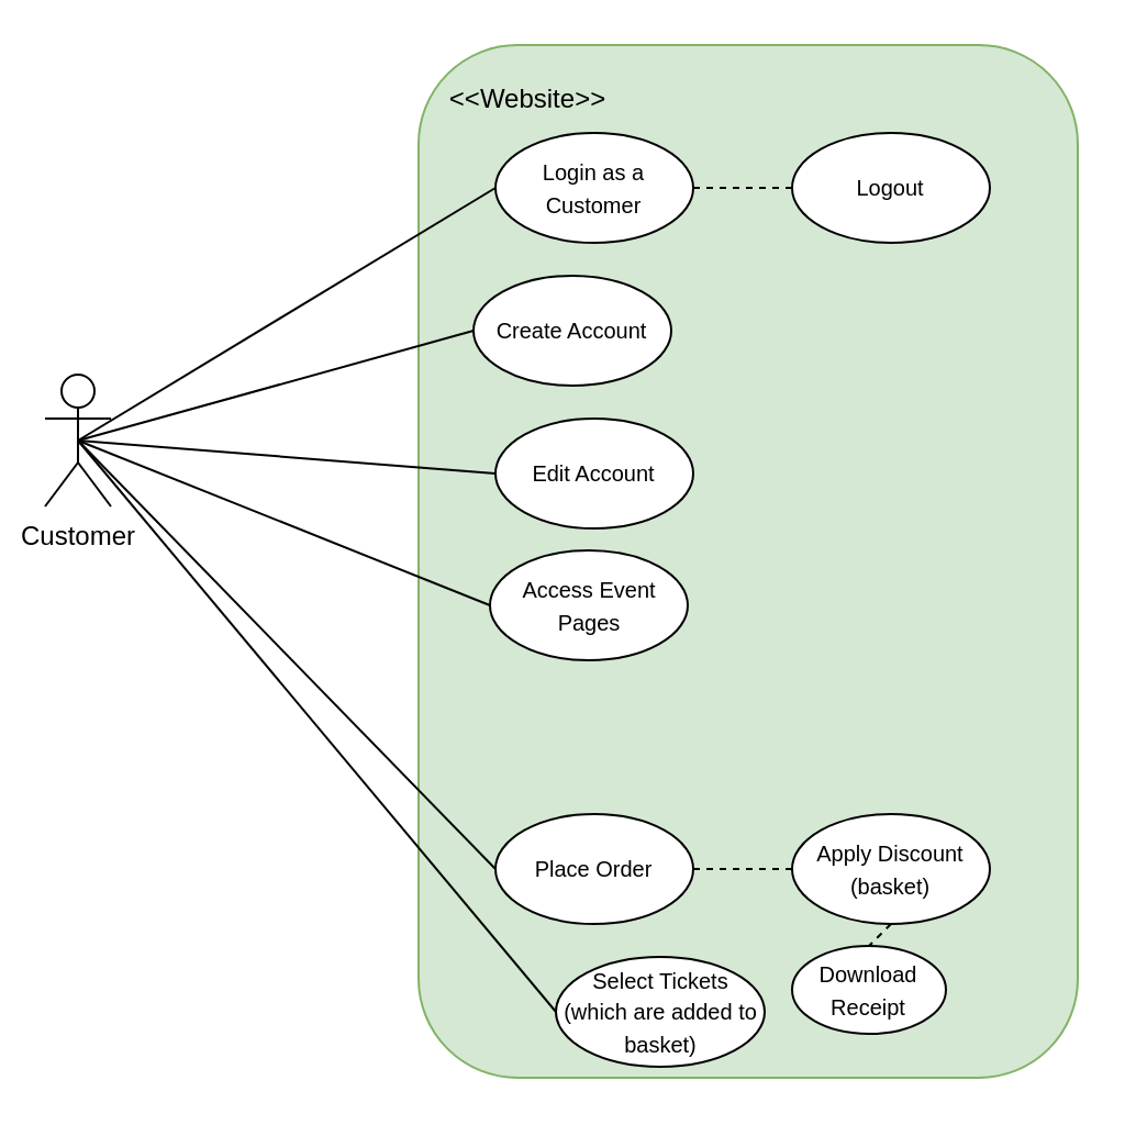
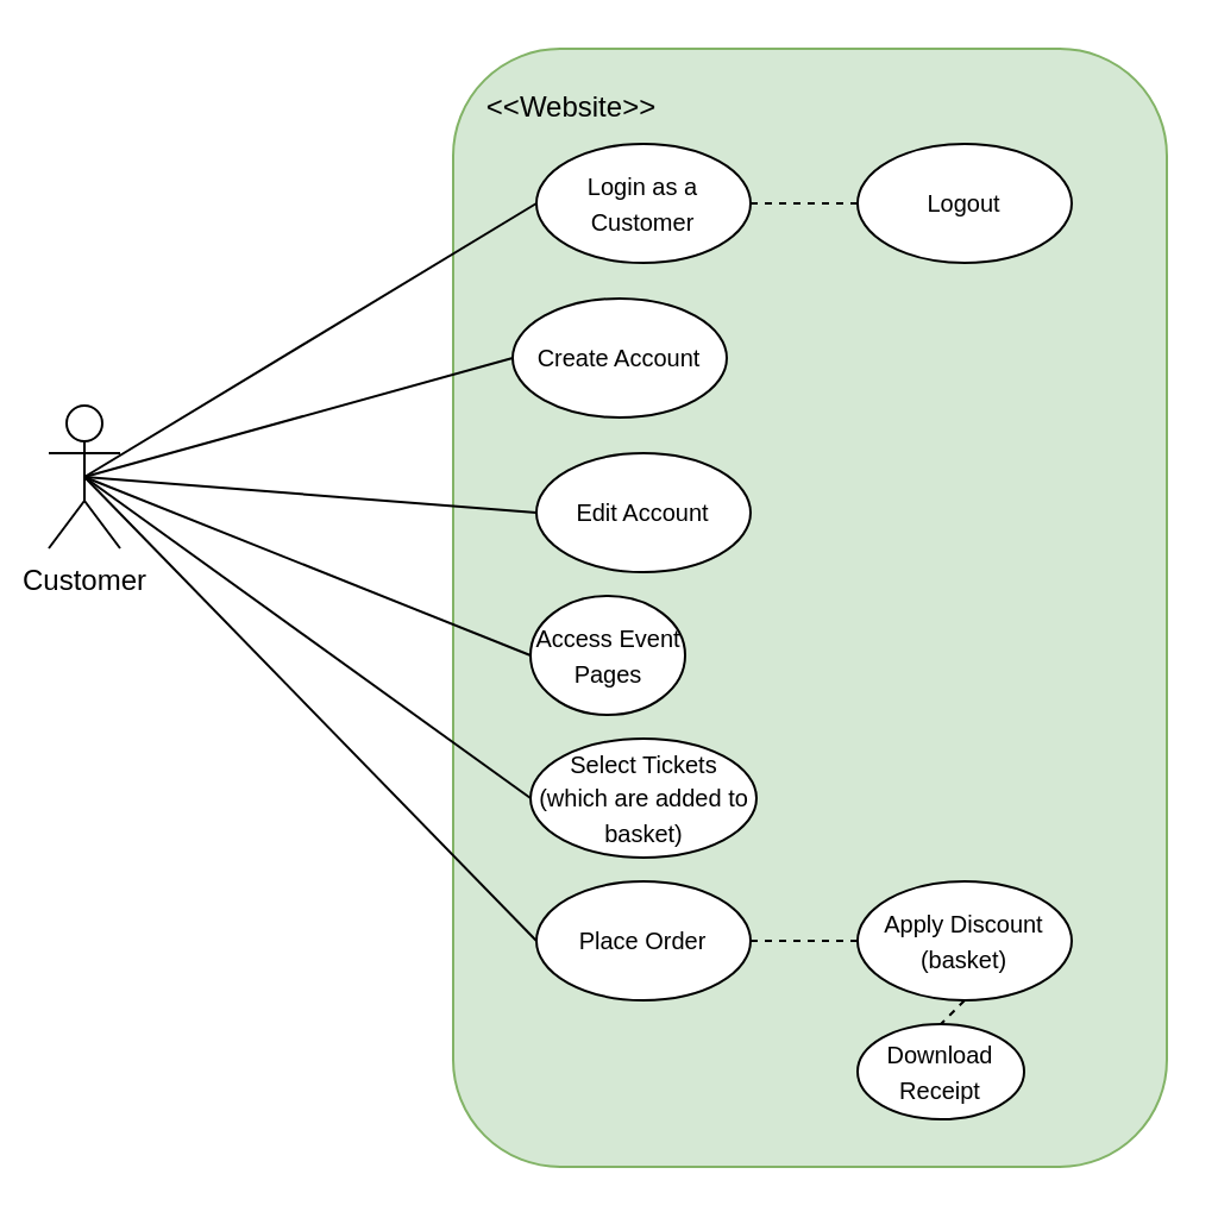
  <mxCell id="0" />
  <mxCell id="1" parent="0" />
  <mxCell id="2" value="Customer" style="shape=umlActor;verticalLabelPosition=bottom;verticalAlign=top;html=1;" vertex="1" parent="1"><mxGeometry x="20" y="170" width="30" height="60" as="geometry" /></mxCell>
  <mxCell id="3" value="" style="rounded=1;whiteSpace=wrap;html=1;fillColor=#d5e8d4;strokeColor=#82b366;" vertex="1" parent="1"><mxGeometry x="190" y="20" width="300" height="470" as="geometry" /></mxCell>
  <mxCell id="4" value="&lt;font style=&quot;font-size: 10px;&quot;&gt;Login as a Customer&lt;/font&gt;" style="ellipse;whiteSpace=wrap;html=1;" vertex="1" parent="1"><mxGeometry x="225" y="60" width="90" height="50" as="geometry" /></mxCell>
  <mxCell id="5" value="" style="endArrow=none;html=1;rounded=0;exitX=0.5;exitY=0.5;exitDx=0;exitDy=0;exitPerimeter=0;entryX=0;entryY=0.5;entryDx=0;entryDy=0;" edge="1" parent="1" source="2" target="4"><mxGeometry width="50" height="50" relative="1" as="geometry"><mxPoint x="210" y="240" as="sourcePoint" /><mxPoint x="260" y="190" as="targetPoint" /></mxGeometry></mxCell>
  <mxCell id="6" value="&amp;lt;&amp;lt;Website&amp;gt;&amp;gt;" style="text;html=1;strokeColor=none;fillColor=none;align=center;verticalAlign=middle;whiteSpace=wrap;rounded=0;" vertex="1" parent="1"><mxGeometry x="210" y="30" width="60" height="30" as="geometry" /></mxCell>
- <mxCell id="7" value="&lt;font style=&quot;font-size: 10px;&quot;&gt;Access Event Pages&lt;/font&gt;" style="ellipse;whiteSpace=wrap;html=1;" vertex="1" parent="1"><mxGeometry x="222.5" y="250" width="90" height="50" as="geometry" /></mxCell>
- <mxCell id="8" value="&lt;font style=&quot;font-size: 10px;&quot;&gt;Select Tickets (which are added to basket)&lt;/font&gt;" style="ellipse;whiteSpace=wrap;html=1;" vertex="1" parent="1"><mxGeometry x="252.5" y="435" width="95" height="50" as="geometry" /></mxCell>
+ <mxCell id="7" value="&lt;font style=&quot;font-size: 10px;&quot;&gt;Access Event Pages&lt;/font&gt;" style="ellipse;whiteSpace=wrap;html=1;" vertex="1" parent="1"><mxGeometry x="222.5" y="250" width="65" height="50" as="geometry" /></mxCell>
+ <mxCell id="8" value="&lt;font style=&quot;font-size: 10px;&quot;&gt;Select Tickets (which are added to basket)&lt;/font&gt;" style="ellipse;whiteSpace=wrap;html=1;" vertex="1" parent="1"><mxGeometry x="222.5" y="310" width="95" height="50" as="geometry" /></mxCell>
  <mxCell id="9" value="&lt;font style=&quot;font-size: 10px;&quot;&gt;Logout&lt;/font&gt;" style="ellipse;whiteSpace=wrap;html=1;" vertex="1" parent="1"><mxGeometry x="360" y="60" width="90" height="50" as="geometry" /></mxCell>
  <mxCell id="10" value="&lt;font style=&quot;font-size: 10px;&quot;&gt;Download Receipt&lt;/font&gt;" style="ellipse;whiteSpace=wrap;html=1;" vertex="1" parent="1"><mxGeometry x="360" y="430" width="70" height="40" as="geometry" /></mxCell>
  <mxCell id="11" value="&lt;font style=&quot;font-size: 10px;&quot;&gt;Place Order&lt;/font&gt;" style="ellipse;whiteSpace=wrap;html=1;" vertex="1" parent="1"><mxGeometry x="225" y="370" width="90" height="50" as="geometry" /></mxCell>
  <mxCell id="12" value="" style="endArrow=none;html=1;rounded=0;exitX=0.5;exitY=0.5;exitDx=0;exitDy=0;exitPerimeter=0;entryX=0;entryY=0.5;entryDx=0;entryDy=0;" edge="1" parent="1" source="2" target="7"><mxGeometry width="50" height="50" relative="1" as="geometry"><mxPoint x="45" y="210" as="sourcePoint" /><mxPoint x="224" y="155" as="targetPoint" /></mxGeometry></mxCell>
  <mxCell id="13" value="" style="endArrow=none;html=1;rounded=0;exitX=0.5;exitY=0.5;exitDx=0;exitDy=0;exitPerimeter=0;entryX=0;entryY=0.5;entryDx=0;entryDy=0;" edge="1" parent="1" source="2" target="8"><mxGeometry width="50" height="50" relative="1" as="geometry"><mxPoint x="210" y="240" as="sourcePoint" /><mxPoint x="260" y="190" as="targetPoint" /></mxGeometry></mxCell>
  <mxCell id="14" value="" style="endArrow=none;html=1;rounded=0;exitX=0.5;exitY=0.5;exitDx=0;exitDy=0;exitPerimeter=0;entryX=0;entryY=0.5;entryDx=0;entryDy=0;" edge="1" parent="1" source="2" target="11"><mxGeometry width="50" height="50" relative="1" as="geometry"><mxPoint x="0" y="390" as="sourcePoint" /><mxPoint x="50" y="340" as="targetPoint" /></mxGeometry></mxCell>
  <mxCell id="15" value="" style="endArrow=none;dashed=1;html=1;rounded=0;exitX=1;exitY=0.5;exitDx=0;exitDy=0;entryX=0;entryY=0.5;entryDx=0;entryDy=0;" edge="1" parent="1" source="4" target="9"><mxGeometry width="50" height="50" relative="1" as="geometry"><mxPoint x="210" y="240" as="sourcePoint" /><mxPoint x="260" y="190" as="targetPoint" /></mxGeometry></mxCell>
  <mxCell id="16" value="" style="endArrow=none;dashed=1;html=1;rounded=0;exitX=1;exitY=0.5;exitDx=0;exitDy=0;entryX=0;entryY=0.5;entryDx=0;entryDy=0;" edge="1" parent="1" source="11" target="22"><mxGeometry width="50" height="50" relative="1" as="geometry"><mxPoint x="325" y="95" as="sourcePoint" /><mxPoint x="370" y="95" as="targetPoint" /></mxGeometry></mxCell>
  <mxCell id="17" value="&lt;font style=&quot;font-size: 10px;&quot;&gt;Create Account&lt;/font&gt;" style="ellipse;whiteSpace=wrap;html=1;" vertex="1" parent="1"><mxGeometry x="215" y="125" width="90" height="50" as="geometry" /></mxCell>
  <mxCell id="18" value="&lt;font style=&quot;font-size: 10px;&quot;&gt;Edit Account&lt;/font&gt;" style="ellipse;whiteSpace=wrap;html=1;" vertex="1" parent="1"><mxGeometry x="225" y="190" width="90" height="50" as="geometry" /></mxCell>
  <mxCell id="19" style="edgeStyle=orthogonalEdgeStyle;rounded=0;orthogonalLoop=1;jettySize=auto;html=1;exitX=0.5;exitY=1;exitDx=0;exitDy=0;" edge="1" parent="1" source="3" target="3"><mxGeometry relative="1" as="geometry" /></mxCell>
  <mxCell id="20" value="" style="endArrow=none;html=1;rounded=0;exitX=0.5;exitY=0.5;exitDx=0;exitDy=0;exitPerimeter=0;entryX=0;entryY=0.5;entryDx=0;entryDy=0;" edge="1" parent="1" source="2" target="17"><mxGeometry width="50" height="50" relative="1" as="geometry"><mxPoint x="45" y="210" as="sourcePoint" /><mxPoint x="235" y="225" as="targetPoint" /></mxGeometry></mxCell>
  <mxCell id="21" value="" style="endArrow=none;html=1;rounded=0;exitX=0.5;exitY=0.5;exitDx=0;exitDy=0;exitPerimeter=0;entryX=0;entryY=0.5;entryDx=0;entryDy=0;" edge="1" parent="1" source="2" target="18"><mxGeometry width="50" height="50" relative="1" as="geometry"><mxPoint x="45" y="210" as="sourcePoint" /><mxPoint x="233" y="355" as="targetPoint" /></mxGeometry></mxCell>
  <mxCell id="22" value="&lt;font style=&quot;font-size: 10px;&quot;&gt;Apply Discount (basket)&lt;/font&gt;" style="ellipse;whiteSpace=wrap;html=1;" vertex="1" parent="1"><mxGeometry x="360" y="370" width="90" height="50" as="geometry" /></mxCell>
  <mxCell id="23" value="" style="endArrow=none;dashed=1;html=1;rounded=0;exitX=0.5;exitY=1;exitDx=0;exitDy=0;entryX=0.5;entryY=0;entryDx=0;entryDy=0;" edge="1" parent="1" source="22" target="10"><mxGeometry width="50" height="50" relative="1" as="geometry"><mxPoint x="325" y="405" as="sourcePoint" /><mxPoint x="370" y="405" as="targetPoint" /></mxGeometry></mxCell>
